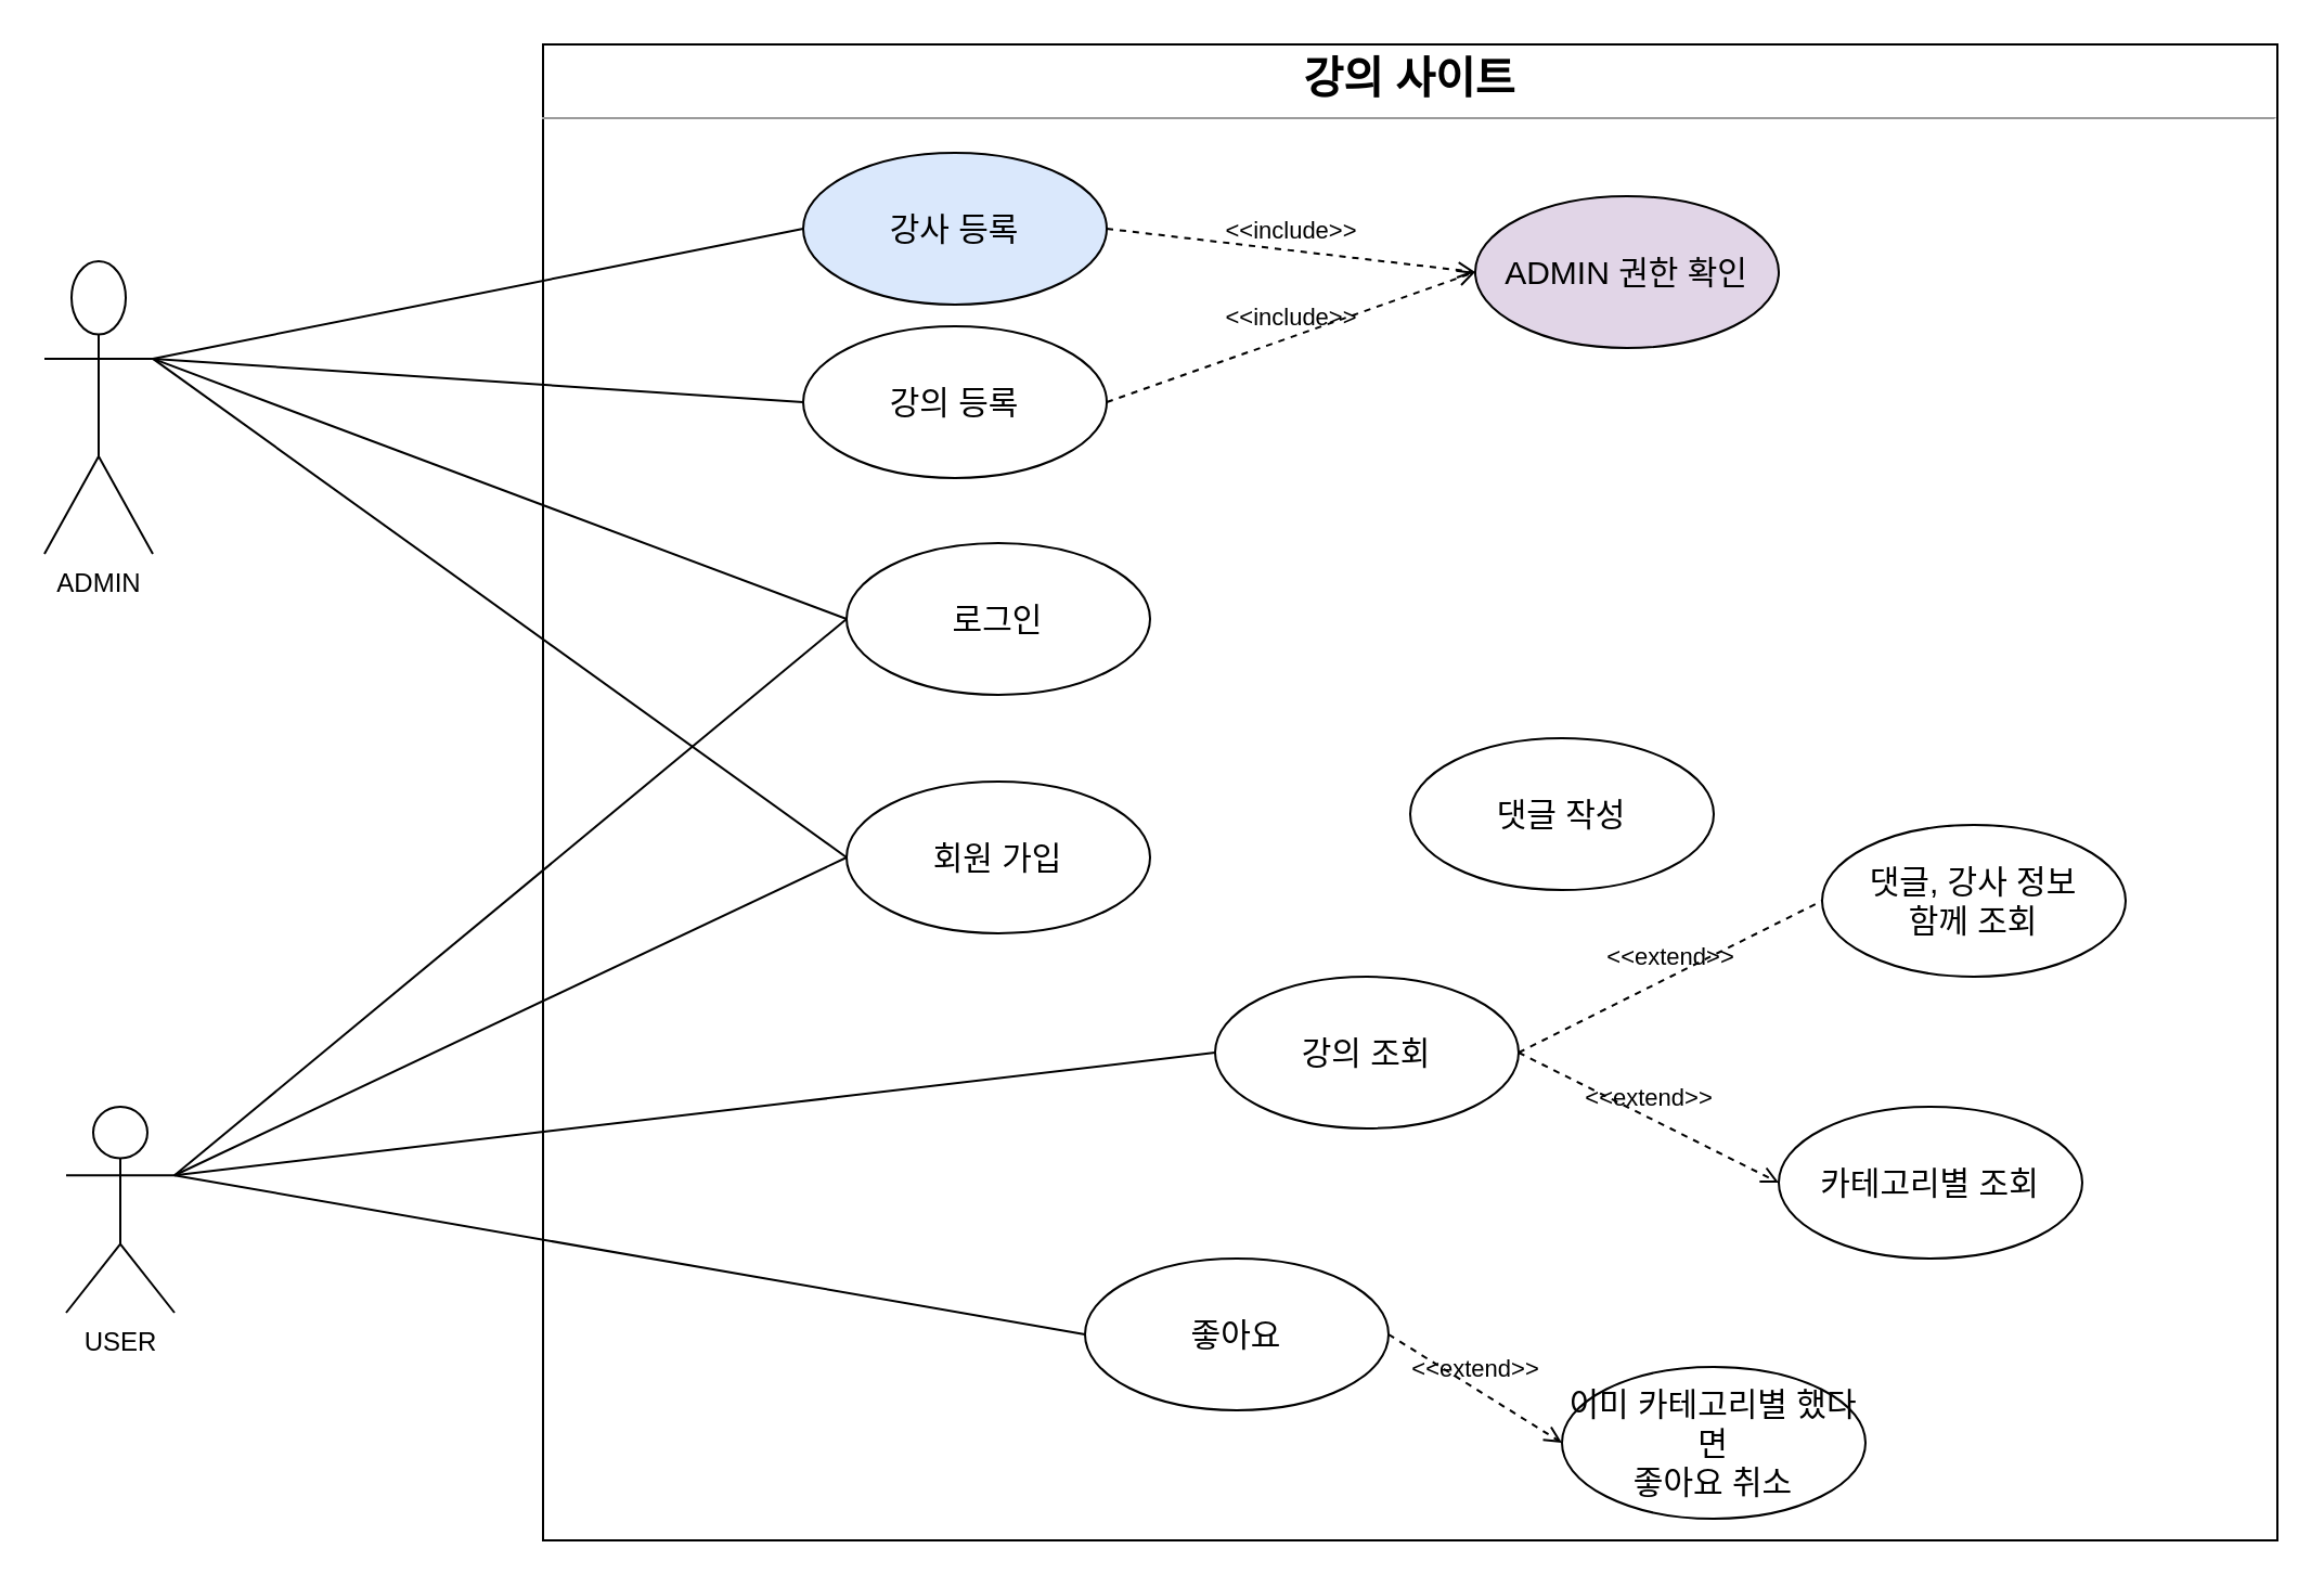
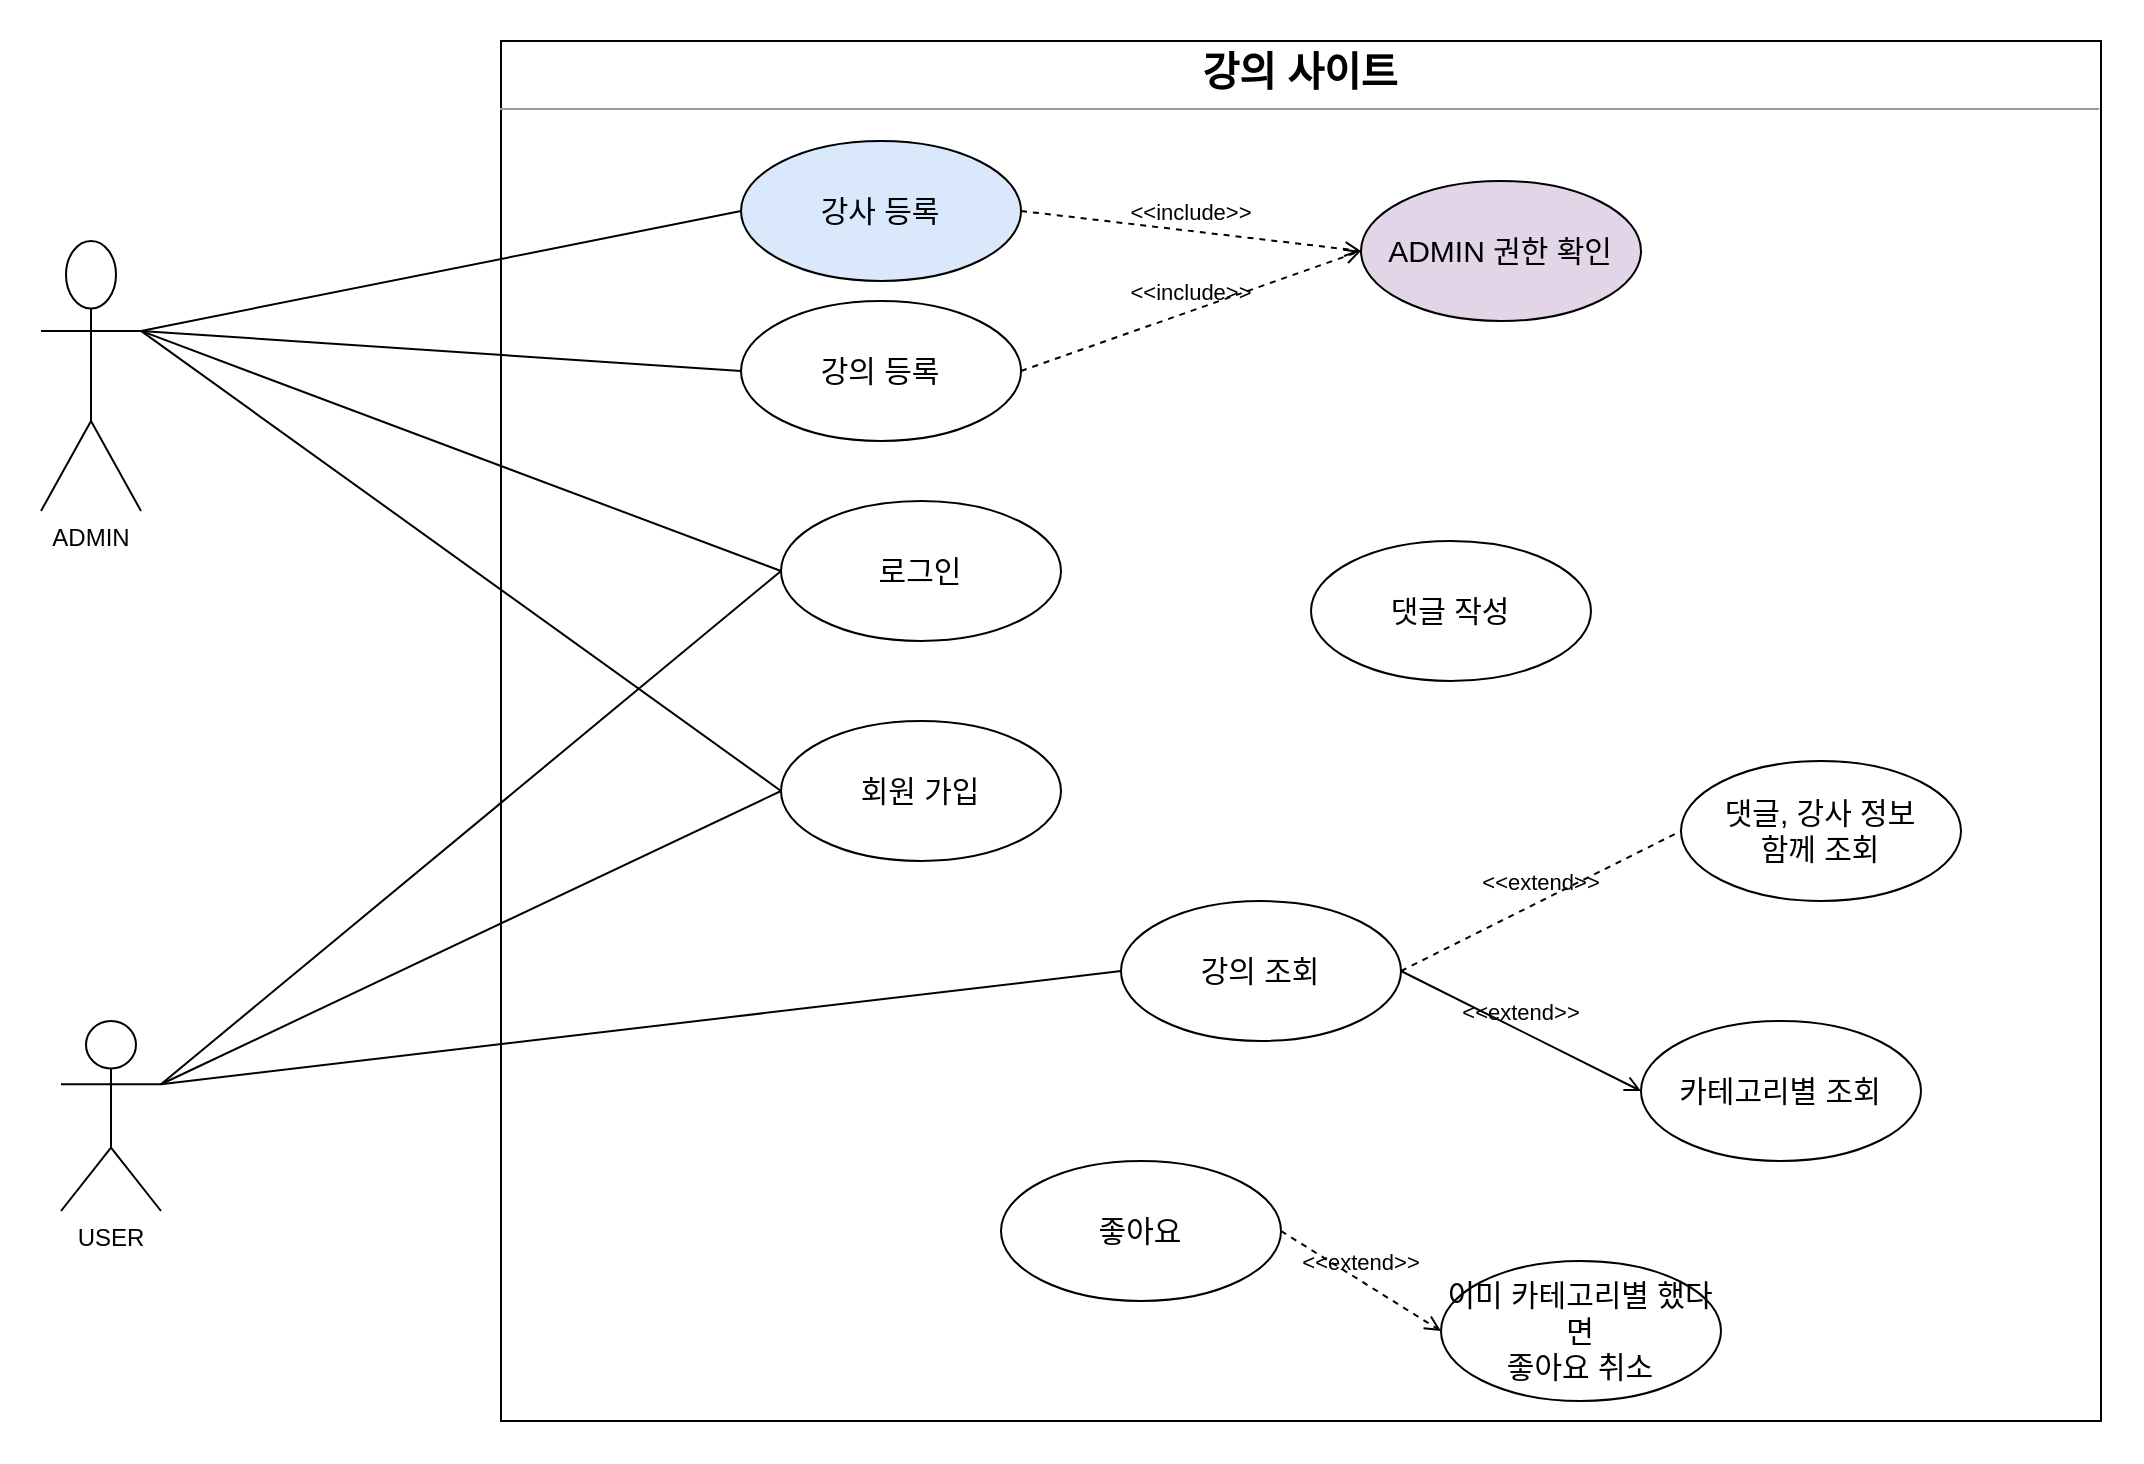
  <mxCell id="0" />
  <mxCell id="1" parent="0" />
  <mxCell id="2" value="&lt;p style=&quot;margin:0px;margin-top:4px;text-align:center;&quot;&gt;&lt;b&gt;&lt;font style=&quot;font-size: 20px;&quot;&gt;강의 사이트&lt;/font&gt;&lt;/b&gt;&lt;/p&gt;&lt;hr size=&quot;1&quot;&gt;&lt;div style=&quot;height:2px;&quot;&gt;&lt;/div&gt;" style="verticalAlign=top;align=left;overflow=fill;fontSize=12;fontFamily=Helvetica;html=1;whiteSpace=wrap;" vertex="1" parent="1"><mxGeometry x="250" y="20" width="800" height="690" as="geometry" /></mxCell>
  <mxCell id="3" value="ADMIN" style="shape=umlActor;verticalLabelPosition=bottom;verticalAlign=top;html=1;" vertex="1" parent="1"><mxGeometry x="20" y="120" width="50" height="135" as="geometry" /></mxCell>
  <mxCell id="4" value="USER" style="shape=umlActor;verticalLabelPosition=bottom;verticalAlign=top;html=1;" vertex="1" parent="1"><mxGeometry x="30" y="510" width="50" height="95" as="geometry" /></mxCell>
  <mxCell id="5" value="&lt;span style=&quot;font-size: 15px;&quot;&gt;ADMIN 권한 확인&lt;/span&gt;" style="ellipse;whiteSpace=wrap;html=1;fillColor=#e1d5e7;" vertex="1" parent="1"><mxGeometry x="680" y="90" width="140" height="70" as="geometry" /></mxCell>
  <mxCell id="6" value="&lt;span style=&quot;font-size: 15px;&quot;&gt;강사 등록&lt;br&gt;&lt;/span&gt;" style="ellipse;whiteSpace=wrap;html=1;fillColor=#dae8fc;" vertex="1" parent="1"><mxGeometry x="370" y="70" width="140" height="70" as="geometry" /></mxCell>
  <mxCell id="7" value="&lt;span style=&quot;font-size: 15px;&quot;&gt;강의 등록&lt;/span&gt;" style="ellipse;whiteSpace=wrap;html=1;" vertex="1" parent="1"><mxGeometry x="370" y="150" width="140" height="70" as="geometry" /></mxCell>
  <mxCell id="8" value="&lt;span style=&quot;font-size: 15px;&quot;&gt;회원 가입&lt;/span&gt;" style="ellipse;whiteSpace=wrap;html=1;" vertex="1" parent="1"><mxGeometry x="390" y="360" width="140" height="70" as="geometry" /></mxCell>
  <mxCell id="9" value="&lt;span style=&quot;font-size: 15px;&quot;&gt;좋아요&lt;/span&gt;" style="ellipse;whiteSpace=wrap;html=1;" vertex="1" parent="1"><mxGeometry x="500" y="580" width="140" height="70" as="geometry" /></mxCell>
- <mxCell id="10" value="&lt;span style=&quot;font-size: 15px;&quot;&gt;댓글 작성&lt;/span&gt;" style="ellipse;whiteSpace=wrap;html=1;" vertex="1" parent="1"><mxGeometry x="650" y="340" width="140" height="70" as="geometry" /></mxCell>
+ <mxCell id="10" value="&lt;span style=&quot;font-size: 15px;&quot;&gt;댓글 작성&lt;/span&gt;" style="ellipse;whiteSpace=wrap;html=1;" vertex="1" parent="1"><mxGeometry x="655" y="270" width="140" height="70" as="geometry" /></mxCell>
  <mxCell id="11" value="&lt;span style=&quot;font-size: 15px;&quot;&gt;로그인&lt;/span&gt;" style="ellipse;whiteSpace=wrap;html=1;" vertex="1" parent="1"><mxGeometry x="390" y="250" width="140" height="70" as="geometry" /></mxCell>
  <mxCell id="12" value="" style="endArrow=none;html=1;rounded=0;entryX=1;entryY=0.333;entryDx=0;entryDy=0;entryPerimeter=0;exitX=0;exitY=0.5;exitDx=0;exitDy=0;" edge="1" parent="1" source="6" target="3"><mxGeometry width="50" height="50" relative="1" as="geometry"><mxPoint x="520" y="390" as="sourcePoint" /><mxPoint x="570" y="340" as="targetPoint" /></mxGeometry></mxCell>
  <mxCell id="13" value="" style="endArrow=none;html=1;rounded=0;entryX=1;entryY=0.333;entryDx=0;entryDy=0;entryPerimeter=0;exitX=0;exitY=0.5;exitDx=0;exitDy=0;" edge="1" parent="1" source="7" target="3"><mxGeometry width="50" height="50" relative="1" as="geometry"><mxPoint x="360" y="135" as="sourcePoint" /><mxPoint x="80" y="160" as="targetPoint" /></mxGeometry></mxCell>
  <mxCell id="14" value="&amp;lt;&amp;lt;include&amp;gt;&amp;gt;" style="html=1;verticalAlign=bottom;labelBackgroundColor=none;endArrow=open;endFill=0;dashed=1;rounded=0;exitX=1;exitY=0.5;exitDx=0;exitDy=0;entryX=0;entryY=0.5;entryDx=0;entryDy=0;" edge="1" parent="1" source="6" target="5"><mxGeometry width="160" relative="1" as="geometry"><mxPoint x="470" y="370" as="sourcePoint" /><mxPoint x="630" y="370" as="targetPoint" /></mxGeometry></mxCell>
  <mxCell id="15" value="&amp;lt;&amp;lt;include&amp;gt;&amp;gt;" style="html=1;verticalAlign=bottom;labelBackgroundColor=none;endArrow=open;endFill=0;dashed=1;rounded=0;exitX=1;exitY=0.5;exitDx=0;exitDy=0;entryX=0;entryY=0.5;entryDx=0;entryDy=0;" edge="1" parent="1" source="7" target="5"><mxGeometry width="160" relative="1" as="geometry"><mxPoint x="500" y="135" as="sourcePoint" /><mxPoint x="670" y="165" as="targetPoint" /></mxGeometry></mxCell>
  <mxCell id="16" value="" style="endArrow=none;html=1;rounded=0;entryX=1;entryY=0.333;entryDx=0;entryDy=0;entryPerimeter=0;exitX=0;exitY=0.5;exitDx=0;exitDy=0;" edge="1" parent="1" source="11" target="4"><mxGeometry width="50" height="50" relative="1" as="geometry"><mxPoint x="380" y="195" as="sourcePoint" /><mxPoint x="80" y="160" as="targetPoint" /></mxGeometry></mxCell>
  <mxCell id="17" value="" style="endArrow=none;html=1;rounded=0;entryX=1;entryY=0.333;entryDx=0;entryDy=0;entryPerimeter=0;exitX=0;exitY=0.5;exitDx=0;exitDy=0;" edge="1" parent="1" source="8" target="4"><mxGeometry width="50" height="50" relative="1" as="geometry"><mxPoint x="400" y="335" as="sourcePoint" /><mxPoint x="90" y="552" as="targetPoint" /></mxGeometry></mxCell>
  <mxCell id="18" value="" style="endArrow=none;html=1;rounded=0;entryX=0;entryY=0.5;entryDx=0;entryDy=0;exitX=1;exitY=0.333;exitDx=0;exitDy=0;exitPerimeter=0;" edge="1" parent="1" source="3" target="11"><mxGeometry width="50" height="50" relative="1" as="geometry"><mxPoint x="390" y="345" as="sourcePoint" /><mxPoint x="90" y="552" as="targetPoint" /></mxGeometry></mxCell>
  <mxCell id="19" value="" style="endArrow=none;html=1;rounded=0;entryX=0;entryY=0.5;entryDx=0;entryDy=0;exitX=1;exitY=0.333;exitDx=0;exitDy=0;exitPerimeter=0;" edge="1" parent="1" source="3" target="8"><mxGeometry width="50" height="50" relative="1" as="geometry"><mxPoint x="80" y="160" as="sourcePoint" /><mxPoint x="390" y="345" as="targetPoint" /></mxGeometry></mxCell>
  <mxCell id="20" value="&lt;span style=&quot;font-size: 15px;&quot;&gt;강의 조회&lt;/span&gt;" style="ellipse;whiteSpace=wrap;html=1;" vertex="1" parent="1"><mxGeometry x="560" y="450" width="140" height="70" as="geometry" /></mxCell>
  <mxCell id="21" value="&amp;lt;&amp;lt;extend&amp;gt;&amp;gt;" style="html=1;verticalAlign=bottom;labelBackgroundColor=none;endArrow=open;endFill=0;dashed=1;rounded=0;exitX=1;exitY=0.5;exitDx=0;exitDy=0;entryX=0;entryY=0.5;entryDx=0;entryDy=0;" edge="1" parent="1" source="9" target="22"><mxGeometry width="160" relative="1" as="geometry"><mxPoint x="720" y="534.44" as="sourcePoint" /><mxPoint x="880" y="534.44" as="targetPoint" /></mxGeometry></mxCell>
  <mxCell id="22" value="&lt;span style=&quot;font-size: 15px;&quot;&gt;이미 카테고리별 했다면&lt;br&gt;좋아요 취소&lt;br&gt;&lt;/span&gt;" style="ellipse;whiteSpace=wrap;html=1;" vertex="1" parent="1"><mxGeometry x="720" y="630" width="140" height="70" as="geometry" /></mxCell>
- <mxCell id="23" value="" style="endArrow=none;html=1;rounded=0;entryX=1;entryY=0.333;entryDx=0;entryDy=0;entryPerimeter=0;exitX=0;exitY=0.5;exitDx=0;exitDy=0;" edge="1" parent="1" source="9" target="4"><mxGeometry width="50" height="50" relative="1" as="geometry"><mxPoint x="390" y="419" as="sourcePoint" /><mxPoint x="90" y="552" as="targetPoint" /></mxGeometry></mxCell>
  <mxCell id="24" value="" style="endArrow=none;html=1;rounded=0;entryX=1;entryY=0.333;entryDx=0;entryDy=0;entryPerimeter=0;exitX=0;exitY=0.5;exitDx=0;exitDy=0;" edge="1" parent="1" source="20" target="4"><mxGeometry width="50" height="50" relative="1" as="geometry"><mxPoint x="510" y="625" as="sourcePoint" /><mxPoint x="90" y="552" as="targetPoint" /></mxGeometry></mxCell>
  <mxCell id="25" value="&amp;lt;&amp;lt;extend&amp;gt;&amp;gt;" style="html=1;verticalAlign=bottom;labelBackgroundColor=none;endArrow=none;endFill=0;dashed=1;rounded=0;exitX=1;exitY=0.5;exitDx=0;exitDy=0;entryX=0;entryY=0.5;entryDx=0;entryDy=0;" edge="1" parent="1" source="20" target="26"><mxGeometry width="160" relative="1" as="geometry"><mxPoint x="760" y="460" as="sourcePoint" /><mxPoint x="830" y="470" as="targetPoint" /></mxGeometry></mxCell>
  <mxCell id="26" value="&lt;span style=&quot;font-size: 15px;&quot;&gt;댓글, 강사 정보&lt;br&gt;함께 조회&lt;br&gt;&lt;/span&gt;" style="ellipse;whiteSpace=wrap;html=1;" vertex="1" parent="1"><mxGeometry x="840" y="380" width="140" height="70" as="geometry" /></mxCell>
  <mxCell id="27" value="&lt;span style=&quot;font-size: 15px;&quot;&gt;카테고리별 조회&lt;br&gt;&lt;/span&gt;" style="ellipse;whiteSpace=wrap;html=1;" vertex="1" parent="1"><mxGeometry x="820" y="510" width="140" height="70" as="geometry" /></mxCell>
- <mxCell id="28" value="&amp;lt;&amp;lt;extend&amp;gt;&amp;gt;" style="html=1;verticalAlign=bottom;labelBackgroundColor=none;endArrow=open;endFill=0;dashed=1;rounded=0;exitX=1;exitY=0.5;exitDx=0;exitDy=0;entryX=0;entryY=0.5;entryDx=0;entryDy=0;" edge="1" parent="1" source="20" target="27"><mxGeometry width="160" relative="1" as="geometry"><mxPoint x="710" y="495" as="sourcePoint" /><mxPoint x="850" y="425" as="targetPoint" /></mxGeometry></mxCell>
+ <mxCell id="28" value="&amp;lt;&amp;lt;extend&amp;gt;&amp;gt;" style="html=1;verticalAlign=bottom;labelBackgroundColor=none;endArrow=open;endFill=0;dashed=0;rounded=0;exitX=1;exitY=0.5;exitDx=0;exitDy=0;entryX=0;entryY=0.5;entryDx=0;entryDy=0;" edge="1" parent="1" source="20" target="27"><mxGeometry width="160" relative="1" as="geometry"><mxPoint x="710" y="495" as="sourcePoint" /><mxPoint x="850" y="425" as="targetPoint" /></mxGeometry></mxCell>
